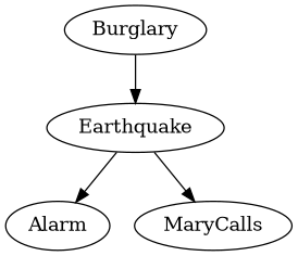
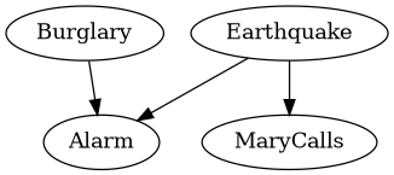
  digraph {
    Earthquake
    Alarm
    MaryCalls
    Burglary
    Earthquake -> Alarm
    Earthquake -> MaryCalls
-   Burglary -> Earthquake
+   Burglary -> Alarm
  }
